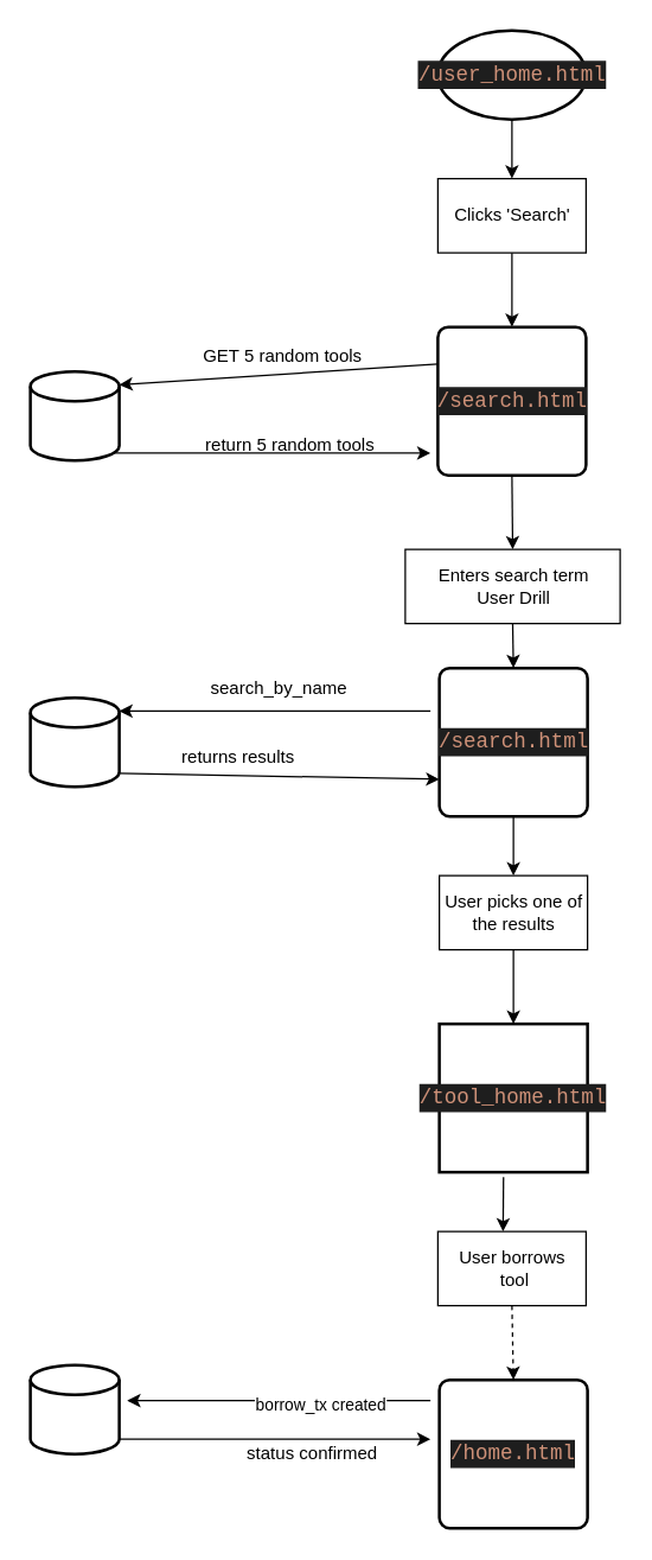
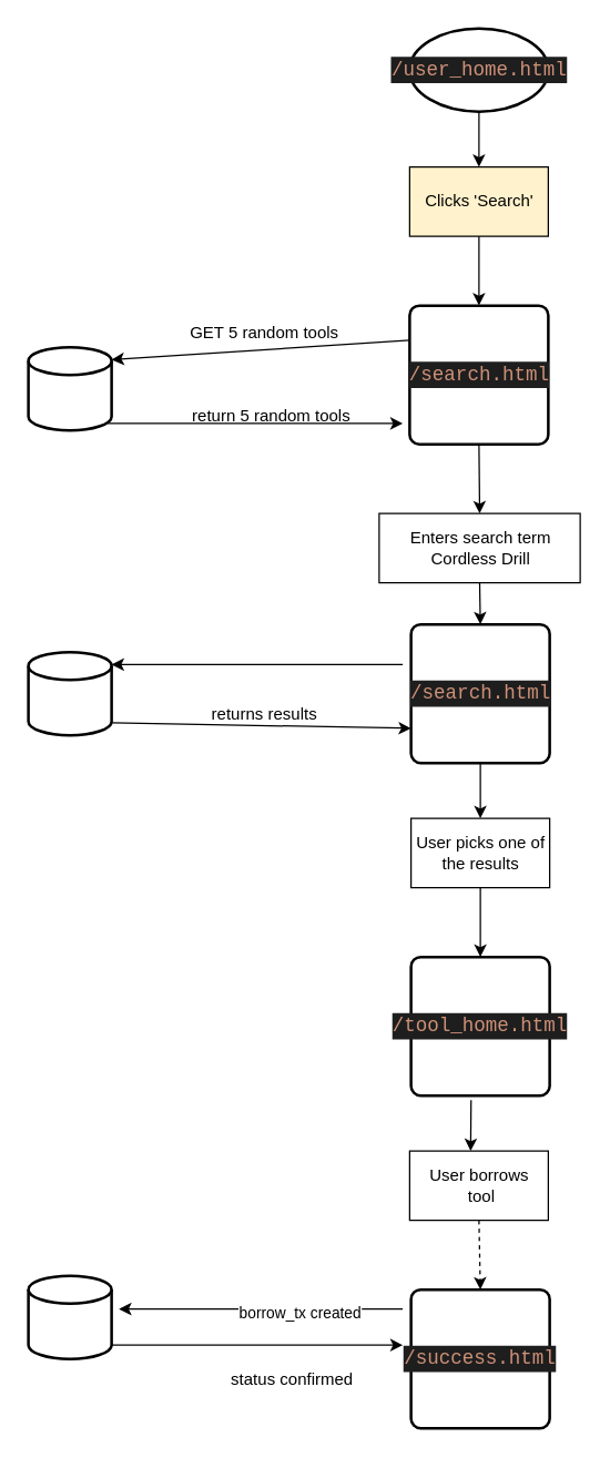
  <mxCell id="0" />
  <mxCell id="1" parent="0" />
  <mxCell id="2" value="User home page" style="strokeWidth=2;html=1;shape=mxgraph.flowchart.start_1;whiteSpace=wrap;" vertex="1" parent="1"><mxGeometry x="295" y="20" width="100" height="60" as="geometry" /></mxCell>
  <mxCell id="3" value="&lt;div style=&quot;color: rgb(212 , 212 , 212) ; background-color: rgb(30 , 30 , 30) ; font-family: &amp;#34;consolas&amp;#34; , &amp;#34;courier new&amp;#34; , monospace ; font-size: 14px ; line-height: 19px&quot;&gt;&lt;span style=&quot;color: #ce9178&quot;&gt;/user_home.html&lt;/span&gt;&lt;/div&gt;" style="text;html=1;align=center;verticalAlign=middle;resizable=0;points=[];autosize=1;strokeColor=none;fillColor=none;" vertex="1" parent="1"><mxGeometry x="280" y="40" width="130" height="20" as="geometry" /></mxCell>
- <mxCell id="4" value="Clicks 'Search'" style="html=1;dashed=0;whitespace=wrap;" vertex="1" parent="1"><mxGeometry x="295" y="120" width="100" height="50" as="geometry" /></mxCell>
+ <mxCell id="4" value="Clicks 'Search'" style="html=1;dashed=0;whitespace=wrap;fillColor=#fff2cc;" vertex="1" parent="1"><mxGeometry x="295" y="120" width="100" height="50" as="geometry" /></mxCell>
  <mxCell id="5" value="" style="endArrow=classic;html=1;rounded=0;exitX=0.5;exitY=1;exitDx=0;exitDy=0;exitPerimeter=0;" edge="1" parent="1" source="2"><mxGeometry width="50" height="50" relative="1" as="geometry"><mxPoint x="320" y="590" as="sourcePoint" /><mxPoint x="345" y="120" as="targetPoint" /></mxGeometry></mxCell>
  <mxCell id="6" value="" style="endArrow=classic;html=1;rounded=0;exitX=0.5;exitY=1;exitDx=0;exitDy=0;" edge="1" parent="1" source="4"><mxGeometry width="50" height="50" relative="1" as="geometry"><mxPoint x="320" y="580" as="sourcePoint" /><mxPoint x="345" y="220" as="targetPoint" /></mxGeometry></mxCell>
  <mxCell id="7" value="" style="rounded=1;whiteSpace=wrap;html=1;absoluteArcSize=1;arcSize=14;strokeWidth=2;" vertex="1" parent="1"><mxGeometry x="295" y="220" width="100" height="100" as="geometry" /></mxCell>
  <mxCell id="8" value="" style="endArrow=classic;html=1;rounded=0;entryX=1;entryY=0.15;entryDx=0;entryDy=0;entryPerimeter=0;exitX=0;exitY=0.25;exitDx=0;exitDy=0;" edge="1" parent="1" source="7" target="15"><mxGeometry width="50" height="50" relative="1" as="geometry"><mxPoint x="320" y="590" as="sourcePoint" /><mxPoint x="78" y="245.3" as="targetPoint" /></mxGeometry></mxCell>
  <mxCell id="9" value="GET 5 random tools" style="text;html=1;align=center;verticalAlign=middle;resizable=0;points=[];autosize=1;strokeColor=none;fillColor=none;" vertex="1" parent="1"><mxGeometry x="130" y="230" width="120" height="20" as="geometry" /></mxCell>
  <mxCell id="10" value="&lt;div style=&quot;color: rgb(212 , 212 , 212) ; background-color: rgb(30 , 30 , 30) ; font-family: &amp;#34;consolas&amp;#34; , &amp;#34;courier new&amp;#34; , monospace ; font-size: 14px ; line-height: 19px&quot;&gt;&lt;span style=&quot;color: #ce9178&quot;&gt;/search.html&lt;/span&gt;&lt;/div&gt;" style="text;html=1;align=center;verticalAlign=middle;resizable=0;points=[];autosize=1;strokeColor=none;fillColor=none;" vertex="1" parent="1"><mxGeometry x="290" y="260" width="110" height="20" as="geometry" /></mxCell>
  <mxCell id="11" value="" style="endArrow=classic;html=1;rounded=0;exitX=1;exitY=0.85;exitDx=0;exitDy=0;exitPerimeter=0;entryX=-0.05;entryY=0.85;entryDx=0;entryDy=0;entryPerimeter=0;" edge="1" parent="1" target="7"><mxGeometry width="50" height="50" relative="1" as="geometry"><mxPoint x="75" y="305" as="sourcePoint" /><mxPoint x="370" y="530" as="targetPoint" /></mxGeometry></mxCell>
  <mxCell id="12" value="return 5 random tools" style="text;html=1;align=center;verticalAlign=middle;resizable=0;points=[];autosize=1;strokeColor=none;fillColor=none;" vertex="1" parent="1"><mxGeometry x="130" y="290" width="130" height="20" as="geometry" /></mxCell>
- <mxCell id="13" value="Enters search term&lt;br&gt;User Drill" style="html=1;dashed=0;whitespace=wrap;" vertex="1" parent="1"><mxGeometry x="273" y="370" width="145" height="50" as="geometry" /></mxCell>
+ <mxCell id="13" value="Enters search term&lt;br&gt;Cordless Drill" style="html=1;dashed=0;whitespace=wrap;" vertex="1" parent="1"><mxGeometry x="273" y="370" width="145" height="50" as="geometry" /></mxCell>
  <mxCell id="14" value="" style="endArrow=classic;html=1;rounded=0;entryX=0.5;entryY=0;entryDx=0;entryDy=0;exitX=0.5;exitY=1;exitDx=0;exitDy=0;" edge="1" parent="1" source="7" target="13"><mxGeometry width="50" height="50" relative="1" as="geometry"><mxPoint x="130" y="460" as="sourcePoint" /><mxPoint x="180" y="410" as="targetPoint" /></mxGeometry></mxCell>
  <mxCell id="15" value="" style="strokeWidth=2;html=1;shape=mxgraph.flowchart.database;whiteSpace=wrap;" vertex="1" parent="1"><mxGeometry x="20" y="250" width="60" height="60" as="geometry" /></mxCell>
  <mxCell id="16" value="" style="strokeWidth=2;html=1;shape=mxgraph.flowchart.database;whiteSpace=wrap;" vertex="1" parent="1"><mxGeometry x="20" y="470" width="60" height="60" as="geometry" /></mxCell>
- <mxCell id="17" value="search_by_name" style="text;whiteSpace=wrap;html=1;" vertex="1" parent="1"><mxGeometry x="140" y="450" width="120" height="30" as="geometry" /></mxCell>
  <mxCell id="18" value="" style="endArrow=classic;html=1;rounded=0;entryX=1;entryY=0.15;entryDx=0;entryDy=0;entryPerimeter=0;" edge="1" parent="1" target="16"><mxGeometry width="50" height="50" relative="1" as="geometry"><mxPoint x="290" y="479" as="sourcePoint" /><mxPoint x="370" y="530" as="targetPoint" /></mxGeometry></mxCell>
  <mxCell id="19" value="" style="rounded=1;whiteSpace=wrap;html=1;absoluteArcSize=1;arcSize=14;strokeWidth=2;" vertex="1" parent="1"><mxGeometry x="296" y="450" width="100" height="100" as="geometry" /></mxCell>
  <mxCell id="20" value="&lt;div style=&quot;color: rgb(212 , 212 , 212) ; background-color: rgb(30 , 30 , 30) ; font-family: &amp;#34;consolas&amp;#34; , &amp;#34;courier new&amp;#34; , monospace ; font-size: 14px ; line-height: 19px&quot;&gt;&lt;span style=&quot;color: #ce9178&quot;&gt;/search.html&lt;/span&gt;&lt;/div&gt;" style="text;html=1;align=center;verticalAlign=middle;resizable=0;points=[];autosize=1;strokeColor=none;fillColor=none;" vertex="1" parent="1"><mxGeometry x="291" y="490" width="110" height="20" as="geometry" /></mxCell>
  <mxCell id="21" value="" style="endArrow=classic;html=1;rounded=0;entryX=0;entryY=0.75;entryDx=0;entryDy=0;exitX=1;exitY=0.85;exitDx=0;exitDy=0;exitPerimeter=0;" edge="1" parent="1" source="16" target="19"><mxGeometry width="50" height="50" relative="1" as="geometry"><mxPoint x="90" y="550" as="sourcePoint" /><mxPoint x="140" y="500" as="targetPoint" /></mxGeometry></mxCell>
- <mxCell id="22" value="returns results" style="text;html=1;align=center;verticalAlign=middle;resizable=0;points=[];autosize=1;strokeColor=none;fillColor=none;" vertex="1" parent="1"><mxGeometry x="115" y="500" width="90" height="20" as="geometry" /></mxCell>
+ <mxCell id="22" value="returns results" style="text;html=1;align=center;verticalAlign=middle;resizable=0;points=[];autosize=1;strokeColor=none;fillColor=none;" vertex="1" parent="1"><mxGeometry x="145" y="505" width="90" height="20" as="geometry" /></mxCell>
  <mxCell id="23" style="edgeStyle=orthogonalEdgeStyle;rounded=0;orthogonalLoop=1;jettySize=auto;html=1;entryX=0.5;entryY=0;entryDx=0;entryDy=0;" edge="1" parent="1" source="24" target="25"><mxGeometry relative="1" as="geometry" /></mxCell>
  <mxCell id="24" value="User picks one of&lt;br&gt;the results" style="html=1;dashed=0;whitespace=wrap;" vertex="1" parent="1"><mxGeometry x="296" y="590" width="100" height="50" as="geometry" /></mxCell>
- <mxCell id="25" value="&#10;&#10;&lt;div style=&quot;color: rgb(212, 212, 212); background-color: rgb(30, 30, 30); font-family: consolas, &amp;quot;courier new&amp;quot;, monospace; font-weight: normal; font-size: 14px; line-height: 19px;&quot;&gt;&lt;div&gt;&lt;span style=&quot;color: #ce9178&quot;&gt;/tool_home.html&lt;/span&gt;&lt;/div&gt;&lt;/div&gt;&#10;&#10;" style="whiteSpace=wrap;html=1;absoluteArcSize=1;arcSize=14;strokeWidth=2;rounded=0;" vertex="1" parent="1"><mxGeometry x="296" y="690" width="100" height="100" as="geometry" /></mxCell>
+ <mxCell id="25" value="&#10;&#10;&lt;div style=&quot;color: rgb(212, 212, 212); background-color: rgb(30, 30, 30); font-family: consolas, &amp;quot;courier new&amp;quot;, monospace; font-weight: normal; font-size: 14px; line-height: 19px;&quot;&gt;&lt;div&gt;&lt;span style=&quot;color: #ce9178&quot;&gt;/tool_home.html&lt;/span&gt;&lt;/div&gt;&lt;/div&gt;&#10;&#10;" style="rounded=1;whiteSpace=wrap;html=1;absoluteArcSize=1;arcSize=14;strokeWidth=2;" vertex="1" parent="1"><mxGeometry x="296" y="690" width="100" height="100" as="geometry" /></mxCell>
  <mxCell id="26" value="" style="endArrow=classic;html=1;rounded=0;entryX=0.5;entryY=0;entryDx=0;entryDy=0;exitX=0.5;exitY=1;exitDx=0;exitDy=0;" edge="1" parent="1" source="19" target="24"><mxGeometry width="50" height="50" relative="1" as="geometry"><mxPoint x="340" y="550" as="sourcePoint" /><mxPoint x="370" y="520" as="targetPoint" /></mxGeometry></mxCell>
  <mxCell id="27" value="" style="endArrow=classic;html=1;rounded=0;exitX=0.5;exitY=1;exitDx=0;exitDy=0;entryX=0.5;entryY=0;entryDx=0;entryDy=0;" edge="1" parent="1" source="13" target="19"><mxGeometry width="50" height="50" relative="1" as="geometry"><mxPoint x="320" y="570" as="sourcePoint" /><mxPoint x="370" y="520" as="targetPoint" /></mxGeometry></mxCell>
  <mxCell id="28" value="User borrows&lt;br&gt;&amp;nbsp;tool" style="html=1;dashed=0;whitespace=wrap;" vertex="1" parent="1"><mxGeometry x="295" y="830" width="100" height="50" as="geometry" /></mxCell>
- <mxCell id="29" value="&#10;&#10;&lt;div style=&quot;color: rgb(212, 212, 212); background-color: rgb(30, 30, 30); font-family: consolas, &amp;quot;courier new&amp;quot;, monospace; font-weight: normal; font-size: 14px; line-height: 19px;&quot;&gt;&lt;div&gt;&lt;span style=&quot;color: #ce9178&quot;&gt;/home.html&lt;/span&gt;&lt;/div&gt;&lt;/div&gt;&#10;&#10;" style="rounded=1;whiteSpace=wrap;html=1;absoluteArcSize=1;arcSize=14;strokeWidth=2;" vertex="1" parent="1"><mxGeometry x="296" y="930" width="100" height="100" as="geometry" /></mxCell>
+ <mxCell id="29" value="&#10;&#10;&lt;div style=&quot;color: rgb(212, 212, 212); background-color: rgb(30, 30, 30); font-family: consolas, &amp;quot;courier new&amp;quot;, monospace; font-weight: normal; font-size: 14px; line-height: 19px;&quot;&gt;&lt;div&gt;&lt;span style=&quot;color: #ce9178&quot;&gt;/success.html&lt;/span&gt;&lt;/div&gt;&lt;/div&gt;&#10;&#10;" style="rounded=1;whiteSpace=wrap;html=1;absoluteArcSize=1;arcSize=14;strokeWidth=2;" vertex="1" parent="1"><mxGeometry x="296" y="930" width="100" height="100" as="geometry" /></mxCell>
  <mxCell id="30" value="" style="strokeWidth=2;html=1;shape=mxgraph.flowchart.database;whiteSpace=wrap;" vertex="1" parent="1"><mxGeometry x="20" y="920" width="60" height="60" as="geometry" /></mxCell>
  <mxCell id="31" value="" style="endArrow=classic;html=1;rounded=0;" edge="1" parent="1"><mxGeometry width="50" height="50" relative="1" as="geometry"><mxPoint x="80" y="970" as="sourcePoint" /><mxPoint x="290" y="970" as="targetPoint" /></mxGeometry></mxCell>
  <mxCell id="32" value="" style="endArrow=classic;html=1;rounded=0;entryX=1.089;entryY=0.4;entryDx=0;entryDy=0;entryPerimeter=0;" edge="1" parent="1" target="30"><mxGeometry width="50" height="50" relative="1" as="geometry"><mxPoint x="290" y="944" as="sourcePoint" /><mxPoint x="130" y="930" as="targetPoint" /></mxGeometry></mxCell>
  <mxCell id="33" value="borrow_tx created" style="edgeLabel;html=1;align=center;verticalAlign=middle;resizable=0;points=[];" vertex="1" connectable="0" parent="32"><mxGeometry x="-0.264" y="2" relative="1" as="geometry"><mxPoint as="offset" /></mxGeometry></mxCell>
- <mxCell id="34" value="status confirmed" style="text;html=1;align=center;verticalAlign=middle;resizable=0;points=[];autosize=1;strokeColor=none;fillColor=none;" vertex="1" parent="1"><mxGeometry x="160" y="970" width="100" height="20" as="geometry" /></mxCell>
+ <mxCell id="34" value="status confirmed" style="text;html=1;align=center;verticalAlign=middle;resizable=0;points=[];autosize=1;strokeColor=none;fillColor=none;" vertex="1" parent="1"><mxGeometry x="160" y="985" width="100" height="20" as="geometry" /></mxCell>
  <mxCell id="35" value="" style="endArrow=classic;html=1;rounded=0;exitX=0.433;exitY=1.033;exitDx=0;exitDy=0;exitPerimeter=0;" edge="1" parent="1" source="25"><mxGeometry width="50" height="50" relative="1" as="geometry"><mxPoint x="460" y="840" as="sourcePoint" /><mxPoint x="339" y="830" as="targetPoint" /></mxGeometry></mxCell>
  <mxCell id="36" value="" style="endArrow=classic;html=1;rounded=0;exitX=0.5;exitY=1;exitDx=0;exitDy=0;entryX=0.5;entryY=0;entryDx=0;entryDy=0;dashed=1;" edge="1" parent="1" source="28" target="29"><mxGeometry width="50" height="50" relative="1" as="geometry"><mxPoint x="320" y="740" as="sourcePoint" /><mxPoint x="370" y="690" as="targetPoint" /></mxGeometry></mxCell>
